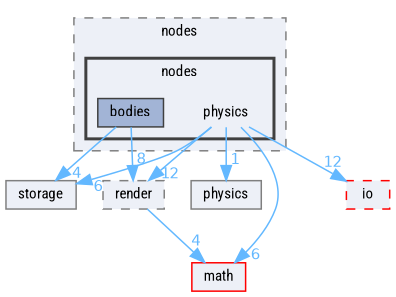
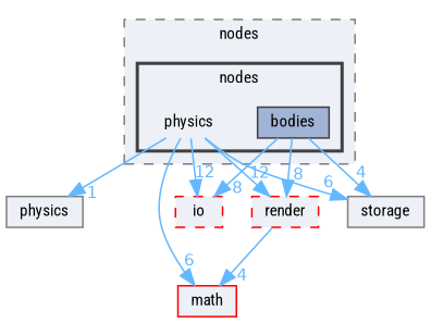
  digraph {
    compound=true
    fontname="Roboto Condensed"
    node [fontname="Roboto Condensed" fontsize=10 shape=box color=red fillcolor="#edf0f7" style=filled]
    edge [color=steelblue1 fontcolor=steelblue1 fontname="Roboto Condensed" fontsize=10 headlabel=6 labeldistance=1.5 labelfontname=Helvetica labelfontsize=10]
    n1 [height=0.2 label=physics shape=plaintext width=0.4 color="" fillcolor="" style=""]
    n2 [color=grey25 fillcolor="#a2b4d6" height=0.2 label=bodies width=0.4]
    n3 [color=grey50 height=0.2 label=storage width=0.4]
    n4 [color=grey50 height=0.2 label=physics width=0.4]
    n5 [height=0.2 label=math width=0.4]
    n6 [height=0.2 label=io style="filled,dashed" width=0.4]
-   n7 [color=grey50 height=0.2 label=render style="filled,dashed" width=0.4]
+   n7 [height=0.2 label=render style="filled,dashed" width=0.4]
    subgraph cluster_1 {
      bgcolor="#edf0f7"
      fontsize=10
      label=nodes
      pencolor=grey50
      style="filled,dashed"
      subgraph cluster_2 {
        bgcolor="#edf0f7"
        fontsize=10
        label=nodes
        pencolor=grey25
        style="filled,bold"
        n1
        n2
      }
    }
    n1 -> n3
    n1 -> n4 [headlabel=1]
    n1 -> n5
    n1 -> n6 [headlabel=12]
    n1 -> n7 [headlabel=12]
    n2 -> n3 [headlabel=4]
+   n2 -> n6 [headlabel=8]
    n2 -> n7 [headlabel=8]
    n7 -> n5 [headlabel=4]
  }
